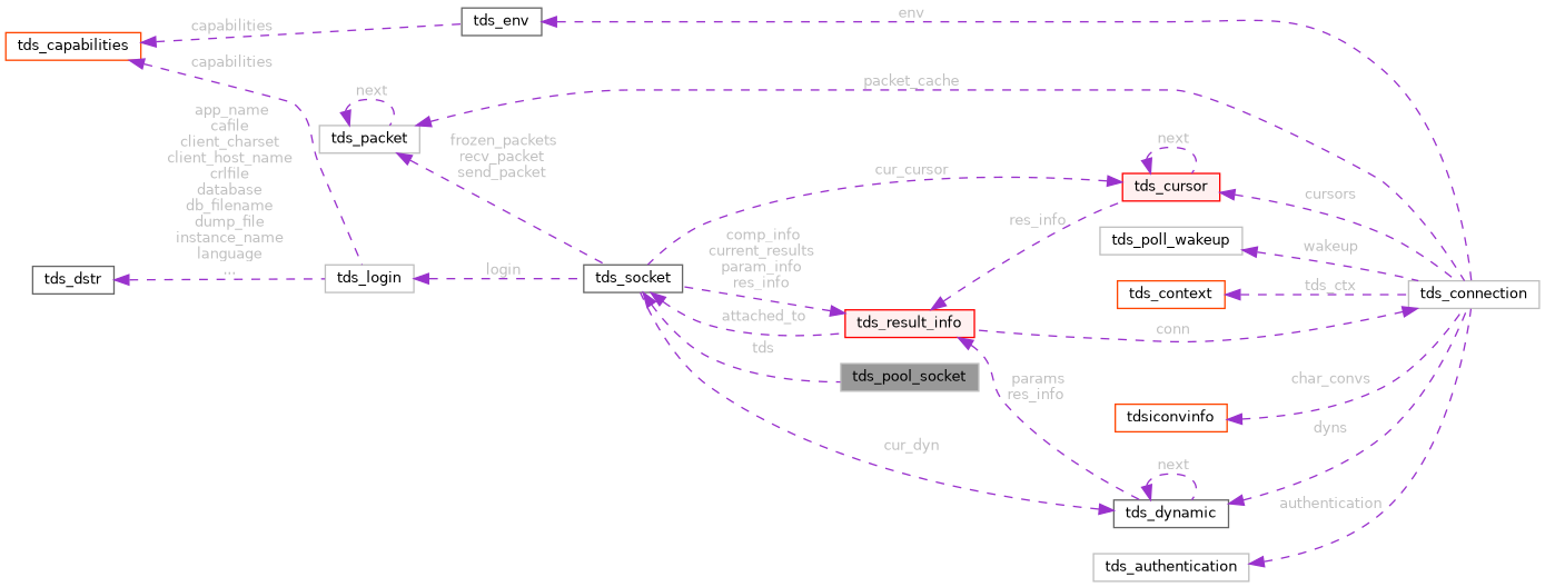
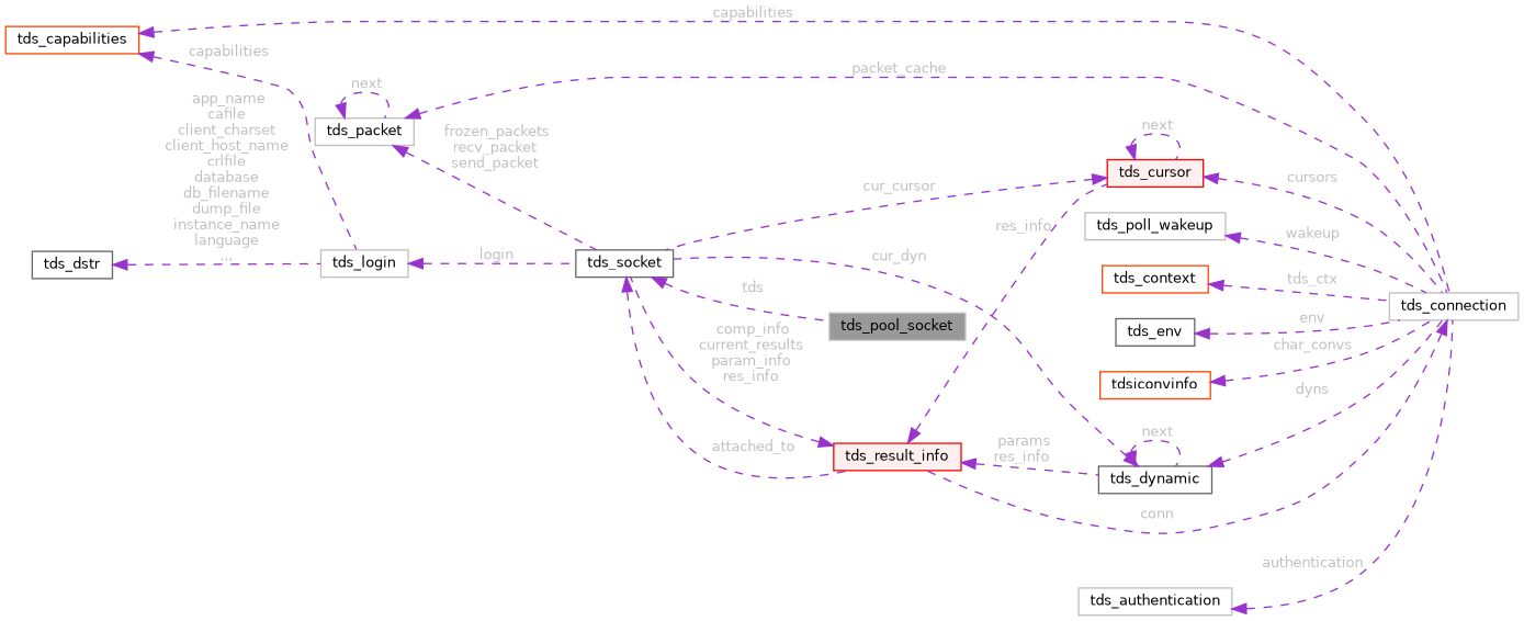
  digraph {
    rankdir=LR
    node [color=grey75 fillcolor=white fontname=Helvetica fontsize=10 shape=box style=filled]
    edge [color=darkorchid3 dir=back fontcolor=grey fontname=Helvetica fontsize=10 labelfontname=Helvetica labelfontsize=10 style=dashed]
    n1 [fillcolor=grey60 fontcolor=black height=0.2 label=tds_pool_socket width=0.4]
    n2 [color=gray40 height=0.2 label=tds_socket width=0.4]
    n3 [color=red fillcolor="#FFF0F0" height=0.2 label=tds_result_info width=0.4]
    n4 [color=red fillcolor="#FFF0F0" height=0.2 label=tds_cursor width=0.4]
    n5 [color=gray40 height=0.2 label=tds_dynamic width=0.4]
    n6 [height=0.2 label=tds_connection width=0.4]
    n7 [height=0.2 label=tds_poll_wakeup width=0.4]
    n8 [color=orangered height=0.2 label=tds_context width=0.4]
    n9 [color=gray40 height=0.2 label=tds_env width=0.4]
    n10 [color=orangered height=0.2 label=tdsiconvinfo width=0.4]
    n11 [color=orangered height=0.2 label=tds_capabilities width=0.4]
    n12 [height=0.2 label=tds_login width=0.4]
    n13 [height=0.2 label=tds_packet width=0.4]
    n14 [height=0.2 label=tds_authentication width=0.4]
    n15 [color=gray40 height=0.2 label=tds_dstr width=0.4]
    n2 -> n1 [label=" tds"]
    n2 -> n3 [label=" attached_to"]
    n3 -> n2 [label=" comp_info\ncurrent_results\nparam_info\nres_info"]
    n3 -> n4 [label=" res_info"]
    n3 -> n5 [label=" params\nres_info"]
    n4 -> n2 [label=" cur_cursor"]
    n4 -> n4 [label=" next"]
    n4 -> n6 [label=" cursors"]
    n5 -> n2 [label=" cur_dyn"]
    n5 -> n5 [label=" next"]
    n5 -> n6 [label=" dyns"]
    n6 -> n3 [label=" conn"]
    n7 -> n6 [label=" wakeup"]
    n8 -> n6 [label=" tds_ctx"]
    n9 -> n6 [label=" env"]
    n10 -> n6 [label=" char_convs"]
-   n11 -> n9 [label=" capabilities"]
+   n11 -> n6 [label=" capabilities"]
    n11 -> n12 [label=" capabilities"]
    n12 -> n2 [label=" login"]
    n13 -> n2 [label=" frozen_packets\nrecv_packet\nsend_packet"]
    n13 -> n6 [label=" packet_cache"]
    n13 -> n13 [label=" next"]
    n14 -> n6 [label=" authentication"]
    n15 -> n12 [label=" app_name\ncafile\nclient_charset\nclient_host_name\ncrlfile\ndatabase\ndb_filename\ndump_file\ninstance_name\nlanguage\n..."]
  }
